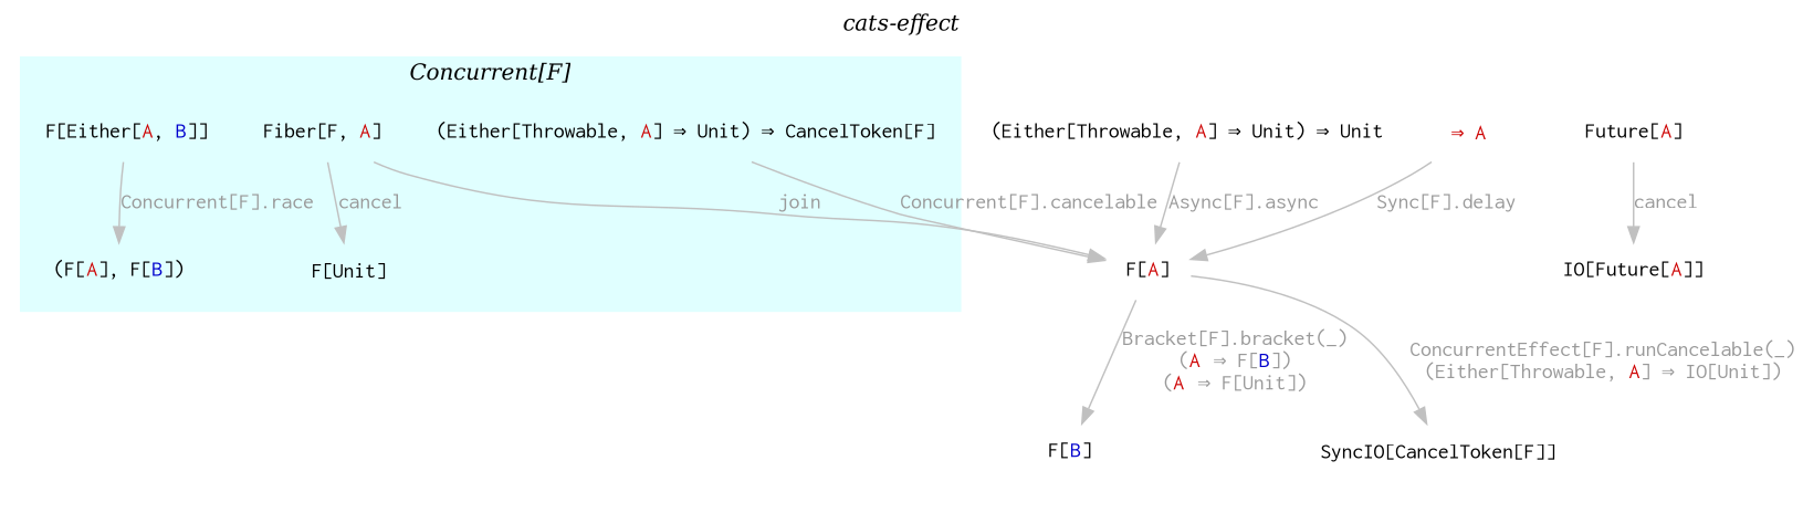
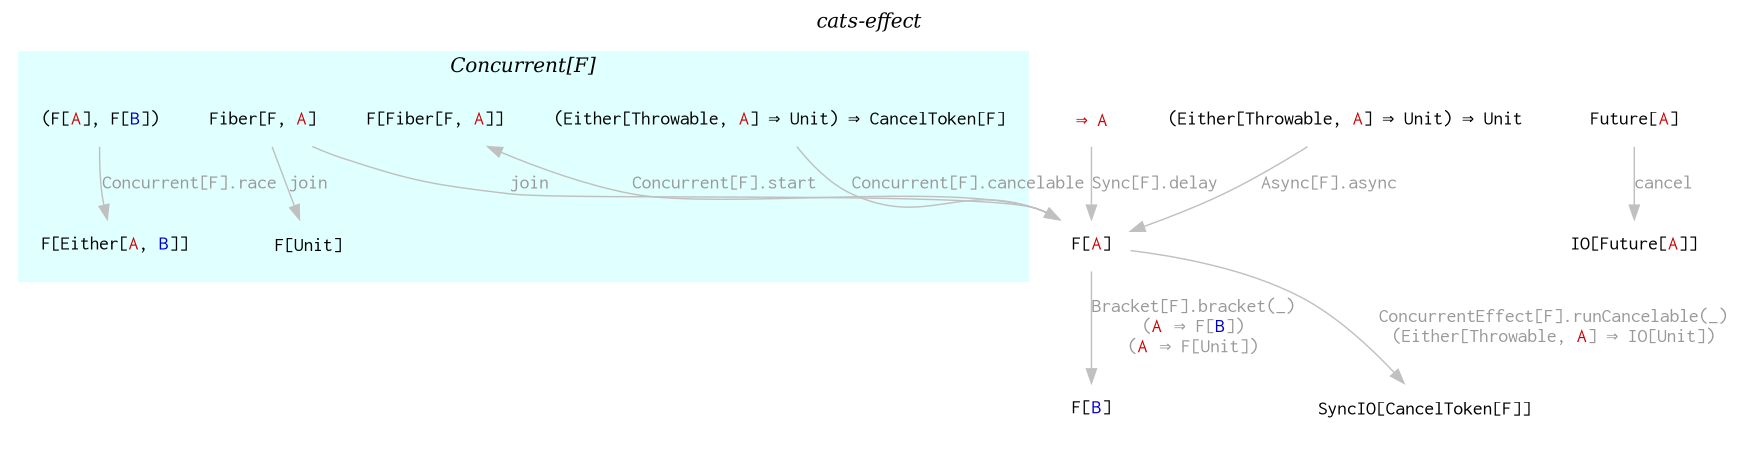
  digraph {
    color=white
    fontname="times-italic"
    label="cats-effect"
    labelloc=t
    rankdir=TB
    node [fontname=courier shape=none]
    edge [color=grey fontcolor=grey60 fontname=courier]
    n1 [label=<F[<font color="red3">A</font>&#93;>]
    n2 [label=<F[<font color="blue3">B</font>&#93;>]
    n3 [label=<<font color="red3">⇒ A</font>>]
    n4 [label=<Future[<font color="red3">A</font>&#93;>]
    n5 [label=<IO[Future[<font color="red3">A</font>&#93;&#93;>]
    n6 [label=<F[Either[<font color="red3">A</font>, <font color="blue3">B</font>&#93;]>]
+   n7 [label=<F[Fiber[F, <font color="red3">A</font>&#93;]>]
    n8 [label="F[Unit]"]
    n9 [label=<(F[<font color="red3">A</font>], F[<font color="blue3">B</font>])>]
    n10 [label=<(Either[Throwable, <font color="red3">A</font>&#93; ⇒ Unit) ⇒ CancelToken[F]>]
    n11 [label=<Fiber[F, <font color="red3">A</font>&#93;>]
    n12 [label="SyncIO[CancelToken[F]]"]
    n13 [label=<(Either[Throwable, <font color="red3">A</font>&#93; ⇒ Unit) ⇒ Unit>]
    subgraph cluster_1 {
      label=""
      n1
      n2
    }
    subgraph cluster_2 {
      label=""
      n3
    }
    subgraph cluster_3 {
      label=""
      n4
      n5
    }
    subgraph cluster_4 {
      bgcolor=lightcyan
      label="Concurrent[F]"
      n6
+     n7
      n8
      n9
      n10
      n11
    }
    n1 -> n2 [label=<Bracket[F].bracket(_)<br/>(<font color="red3">A</font> ⇒ F[<font color="blue3">B</font>&#93;)<br/>(<font color="red3">A</font> ⇒ F[Unit&#93;)>]
+   n1 -> n7 [label="Concurrent[F].start"]
    n1 -> n12 [label=<ConcurrentEffect[F].runCancelable(_)<br/>(Either[Throwable, <font color="red3">A</font>&#93; ⇒ IO[Unit])>]
    n3 -> n1 [label="Sync[F].delay"]
    n4 -> n5 [label=cancel]
-   n6 -> n9 [label="Concurrent[F].race"]
+   n9 -> n6 [label="Concurrent[F].race"]
    n10 -> n1 [label="Concurrent[F].cancelable"]
    n11 -> n1 [label=join]
-   n11 -> n8 [label=cancel]
+   n11 -> n8 [label=join]
    n13 -> n1 [label="Async[F].async"]
  }
